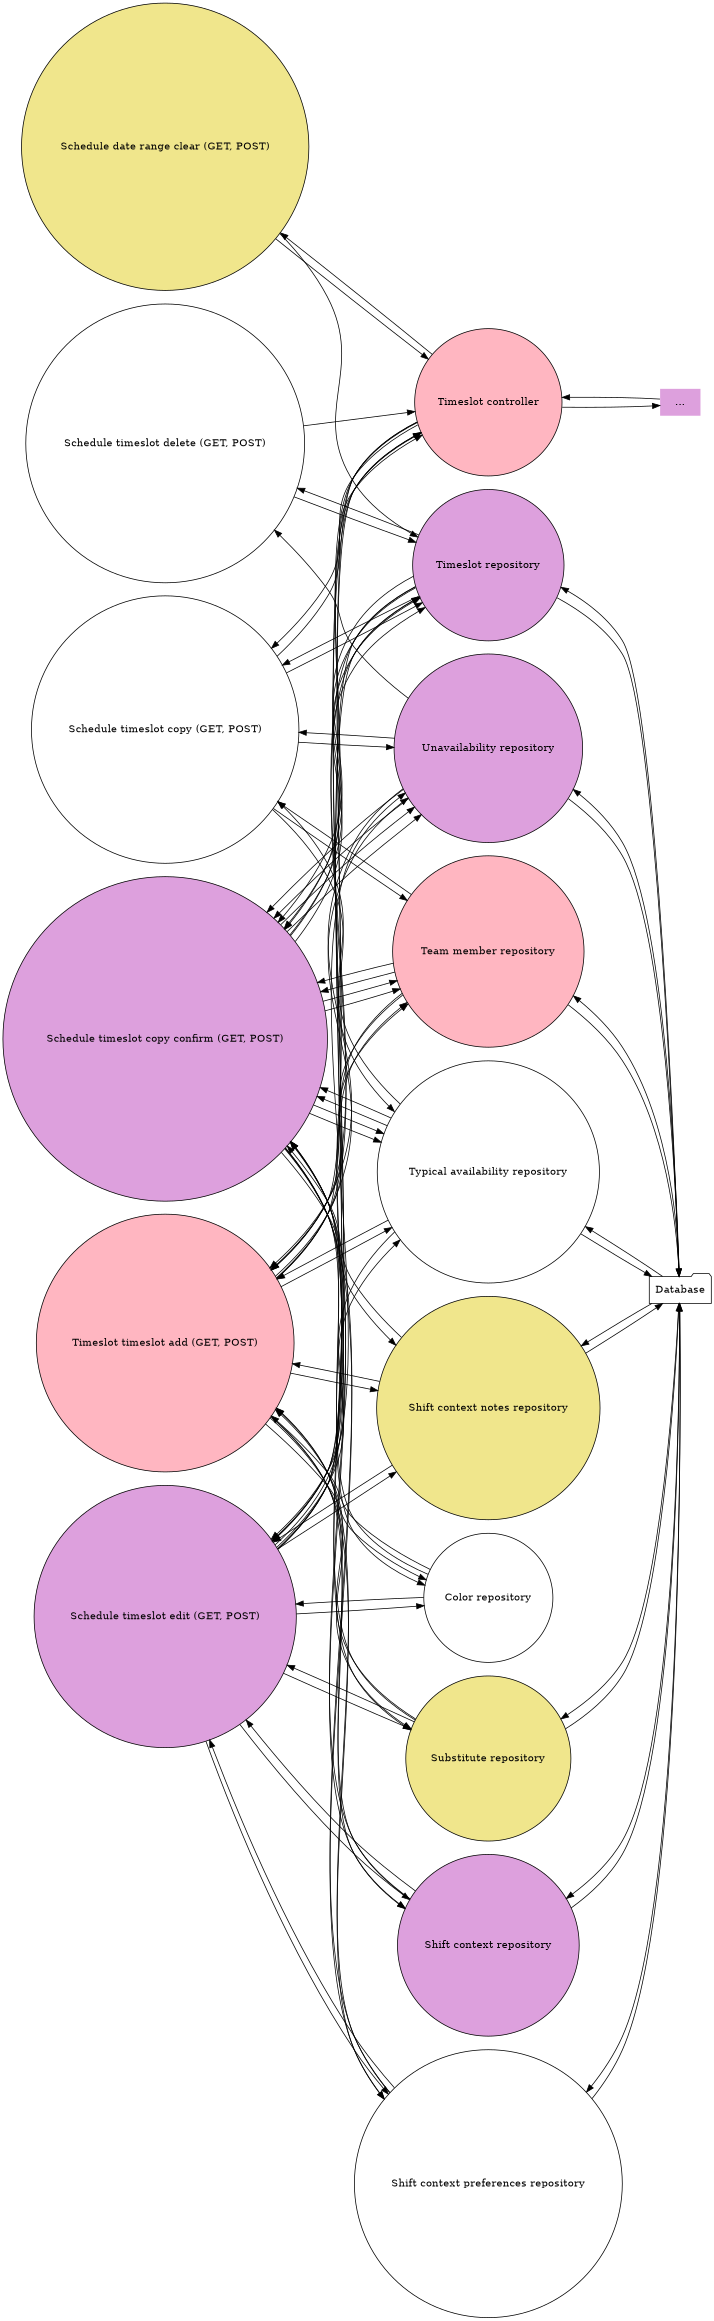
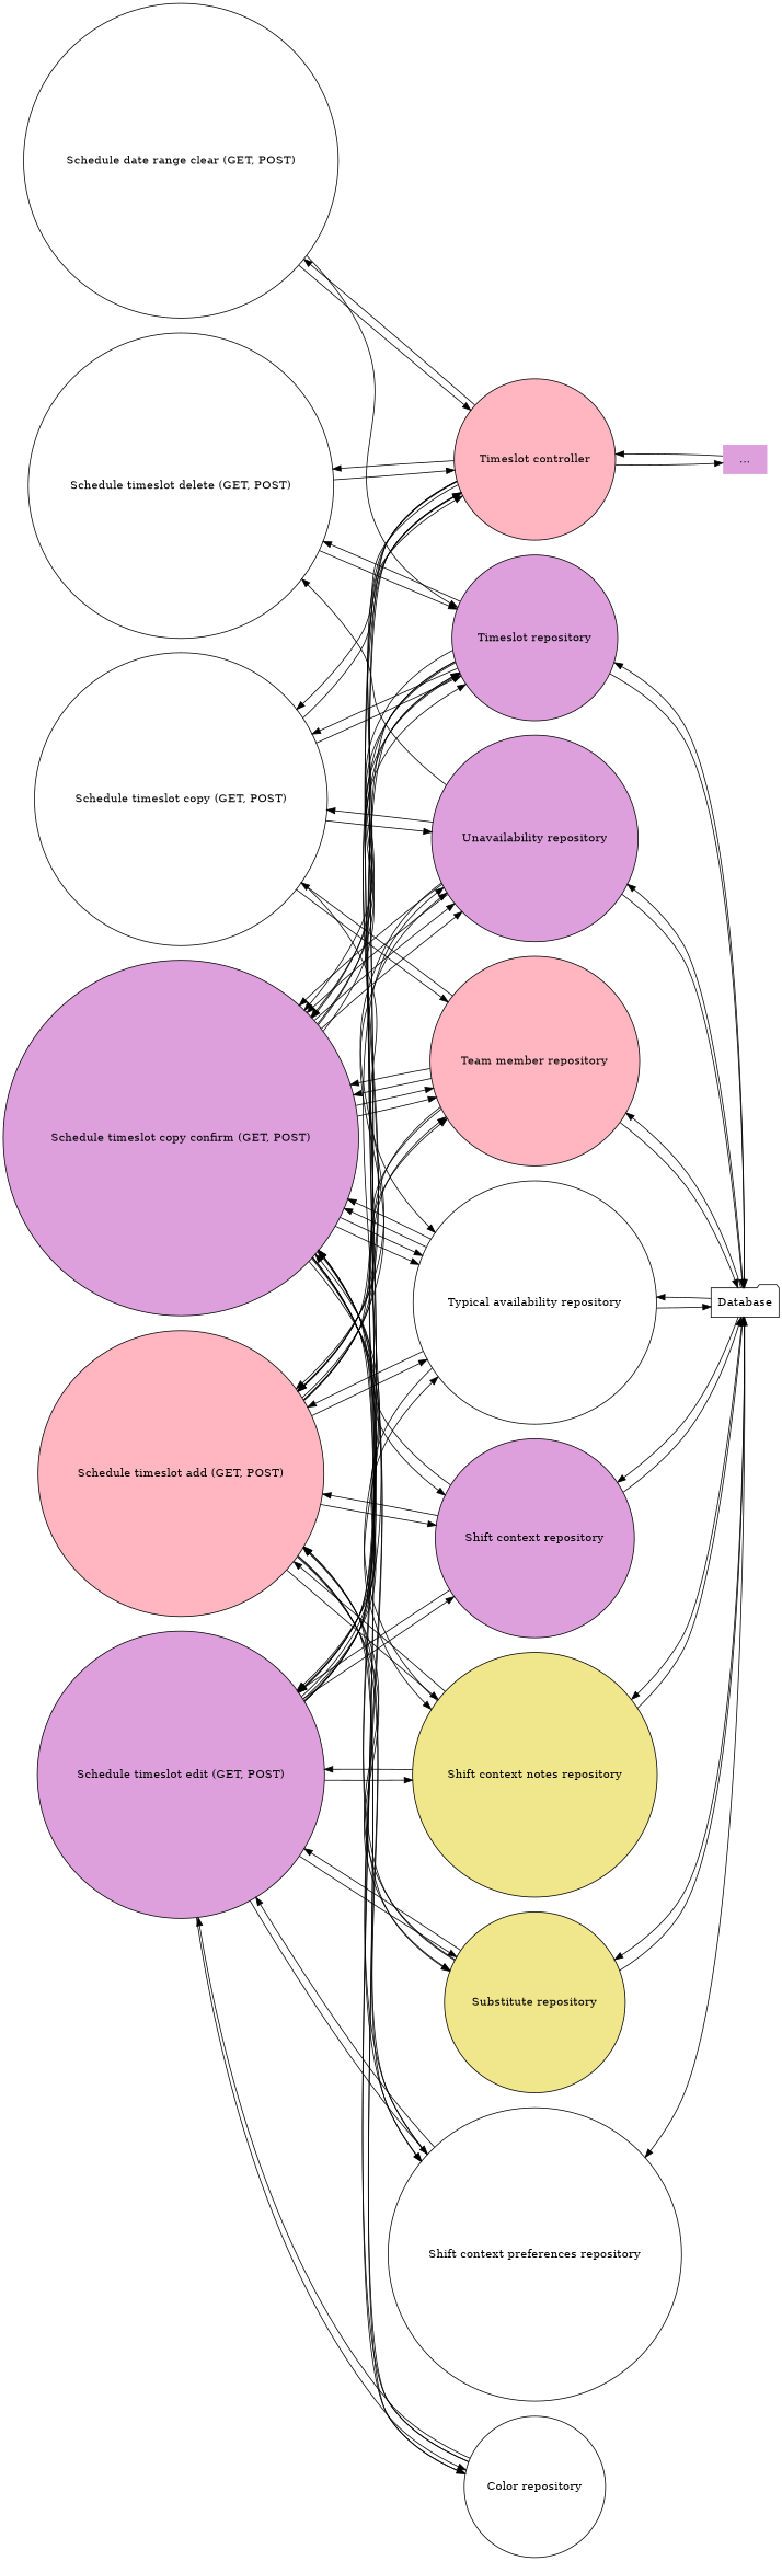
  digraph {
    rankdir=LR
    node [fillcolor=plum shape=circle style=filled]
-   "Schedule timeslot add (GET, POST)" [fillcolor=lightpink label="Timeslot timeslot add (GET, POST)"]
+   "Schedule timeslot add (GET, POST)" [fillcolor=lightpink]
    "Schedule timeslot edit (GET, POST)"
    "Schedule timeslot delete (GET, POST)" [fillcolor=white]
    "Schedule timeslot copy (GET, POST)" [fillcolor=white]
    "Schedule timeslot copy confirm (GET, POST)"
-   "Schedule date range clear (GET, POST)" [fillcolor=khaki]
+   "Schedule date range clear (GET, POST)" [fillcolor=white]
    "Team member repository" [fillcolor=lightpink]
    "Typical availability repository" [fillcolor=white]
    "Unavailability repository"
    "Shift context repository"
    "Shift context preferences repository" [fillcolor=white]
    "Color repository" [fillcolor=white]
    "Shift context notes repository" [fillcolor=khaki]
    "Substitute repository" [fillcolor=khaki]
    "Timeslot repository"
    "Timeslot controller" [fillcolor=lightpink]
    Database [fillcolor=white shape=folder]
    "..." [shape=none]
    subgraph sub_1 {
      rank=same
      "Schedule timeslot add (GET, POST)"
      "Schedule timeslot edit (GET, POST)"
      "Schedule timeslot delete (GET, POST)"
      "Schedule timeslot copy (GET, POST)"
      "Schedule timeslot copy confirm (GET, POST)"
      "Schedule date range clear (GET, POST)"
    }
    subgraph sub_2 {
      rank=same
      "Team member repository"
      "Typical availability repository"
      "Unavailability repository"
      "Shift context repository"
      "Shift context preferences repository"
      "Color repository"
      "Shift context notes repository"
      "Substitute repository"
      "Timeslot repository"
    }
    "Schedule timeslot add (GET, POST)" -> "Team member repository"
    "Schedule timeslot add (GET, POST)" -> "Typical availability repository"
    "Schedule timeslot add (GET, POST)" -> "Unavailability repository"
    "Schedule timeslot add (GET, POST)" -> "Shift context repository"
    "Schedule timeslot add (GET, POST)" -> "Shift context preferences repository"
    "Schedule timeslot add (GET, POST)" -> "Color repository"
    "Schedule timeslot add (GET, POST)" -> "Shift context notes repository"
    "Schedule timeslot add (GET, POST)" -> "Substitute repository"
    "Schedule timeslot add (GET, POST)" -> "Timeslot repository"
    "Schedule timeslot add (GET, POST)" -> "Timeslot controller"
    "Schedule timeslot edit (GET, POST)" -> "Team member repository"
    "Schedule timeslot edit (GET, POST)" -> "Typical availability repository"
    "Schedule timeslot edit (GET, POST)" -> "Unavailability repository"
    "Schedule timeslot edit (GET, POST)" -> "Shift context repository"
    "Schedule timeslot edit (GET, POST)" -> "Shift context preferences repository"
    "Schedule timeslot edit (GET, POST)" -> "Color repository"
    "Schedule timeslot edit (GET, POST)" -> "Shift context notes repository"
    "Schedule timeslot edit (GET, POST)" -> "Substitute repository"
    "Schedule timeslot edit (GET, POST)" -> "Timeslot repository"
    "Schedule timeslot edit (GET, POST)" -> "Timeslot controller"
    "Schedule timeslot delete (GET, POST)" -> "Timeslot repository"
    "Schedule timeslot delete (GET, POST)" -> "Timeslot controller"
    "Schedule timeslot copy (GET, POST)" -> "Team member repository"
    "Schedule timeslot copy (GET, POST)" -> "Typical availability repository"
    "Schedule timeslot copy (GET, POST)" -> "Unavailability repository"
    "Schedule timeslot copy (GET, POST)" -> "Timeslot repository"
    "Schedule timeslot copy (GET, POST)" -> "Timeslot controller"
    "Schedule timeslot copy confirm (GET, POST)" -> "Team member repository"
    "Schedule timeslot copy confirm (GET, POST)" -> "Team member repository"
    "Schedule timeslot copy confirm (GET, POST)" -> "Typical availability repository"
    "Schedule timeslot copy confirm (GET, POST)" -> "Typical availability repository"
    "Schedule timeslot copy confirm (GET, POST)" -> "Unavailability repository"
    "Schedule timeslot copy confirm (GET, POST)" -> "Unavailability repository"
    "Schedule timeslot copy confirm (GET, POST)" -> "Shift context repository"
    "Schedule timeslot copy confirm (GET, POST)" -> "Shift context preferences repository"
    "Schedule timeslot copy confirm (GET, POST)" -> "Color repository"
    "Schedule timeslot copy confirm (GET, POST)" -> "Shift context notes repository"
    "Schedule timeslot copy confirm (GET, POST)" -> "Substitute repository"
    "Schedule timeslot copy confirm (GET, POST)" -> "Timeslot repository"
    "Schedule timeslot copy confirm (GET, POST)" -> "Timeslot repository"
    "Schedule timeslot copy confirm (GET, POST)" -> "Timeslot controller"
    "Schedule date range clear (GET, POST)" -> "Timeslot repository"
    "Schedule date range clear (GET, POST)" -> "Timeslot controller"
    "Team member repository" -> "Schedule timeslot add (GET, POST)"
    "Team member repository" -> "Schedule timeslot edit (GET, POST)"
    "Team member repository" -> "Schedule timeslot copy (GET, POST)"
    "Team member repository" -> "Schedule timeslot copy confirm (GET, POST)"
    "Team member repository" -> "Schedule timeslot copy confirm (GET, POST)"
    "Team member repository" -> Database
    "Typical availability repository" -> "Schedule timeslot add (GET, POST)"
    "Typical availability repository" -> "Schedule timeslot edit (GET, POST)"
-   "Typical availability repository" -> "Schedule timeslot copy (GET, POST)"
    "Typical availability repository" -> "Schedule timeslot copy confirm (GET, POST)"
    "Typical availability repository" -> "Schedule timeslot copy confirm (GET, POST)"
    "Typical availability repository" -> Database
    "Unavailability repository" -> "Schedule timeslot add (GET, POST)"
    "Unavailability repository" -> "Schedule timeslot delete (GET, POST)"
    "Unavailability repository" -> "Schedule timeslot copy (GET, POST)"
    "Unavailability repository" -> "Schedule timeslot copy confirm (GET, POST)"
    "Unavailability repository" -> "Schedule timeslot copy confirm (GET, POST)"
    "Unavailability repository" -> Database
    "Shift context repository" -> "Schedule timeslot add (GET, POST)"
    "Shift context repository" -> "Schedule timeslot edit (GET, POST)"
    "Shift context repository" -> "Schedule timeslot copy confirm (GET, POST)"
    "Shift context repository" -> Database
    "Shift context preferences repository" -> "Schedule timeslot add (GET, POST)"
    "Shift context preferences repository" -> "Schedule timeslot edit (GET, POST)"
    "Shift context preferences repository" -> "Schedule timeslot copy confirm (GET, POST)"
-   "Shift context preferences repository" -> Database
    "Color repository" -> "Schedule timeslot add (GET, POST)"
    "Color repository" -> "Schedule timeslot edit (GET, POST)"
    "Color repository" -> "Schedule timeslot copy confirm (GET, POST)"
    "Shift context notes repository" -> "Schedule timeslot add (GET, POST)"
    "Shift context notes repository" -> "Schedule timeslot edit (GET, POST)"
    "Shift context notes repository" -> "Schedule timeslot copy confirm (GET, POST)"
    "Shift context notes repository" -> Database
    "Substitute repository" -> "Schedule timeslot add (GET, POST)"
    "Substitute repository" -> "Schedule timeslot edit (GET, POST)"
    "Substitute repository" -> "Schedule timeslot copy confirm (GET, POST)"
    "Substitute repository" -> Database
    "Timeslot repository" -> "Schedule timeslot add (GET, POST)"
    "Timeslot repository" -> "Schedule timeslot edit (GET, POST)"
    "Timeslot repository" -> "Schedule timeslot delete (GET, POST)"
    "Timeslot repository" -> "Schedule timeslot copy (GET, POST)"
    "Timeslot repository" -> "Schedule timeslot copy confirm (GET, POST)"
    "Timeslot repository" -> "Schedule timeslot copy confirm (GET, POST)"
    "Timeslot repository" -> Database
    "Timeslot controller" -> "Schedule timeslot add (GET, POST)"
    "Timeslot controller" -> "Schedule timeslot edit (GET, POST)"
+   "Timeslot controller" -> "Schedule timeslot delete (GET, POST)"
    "Timeslot controller" -> "Schedule timeslot copy (GET, POST)"
    "Timeslot controller" -> "Schedule timeslot copy confirm (GET, POST)"
    "Timeslot controller" -> "Schedule date range clear (GET, POST)"
    "Timeslot controller" -> "..."
    Database -> "Team member repository"
    Database -> "Typical availability repository"
    Database -> "Unavailability repository"
    Database -> "Shift context repository"
    Database -> "Shift context preferences repository"
    Database -> "Shift context notes repository"
    Database -> "Substitute repository"
    Database -> "Timeslot repository"
    "..." -> "Timeslot controller"
  }
